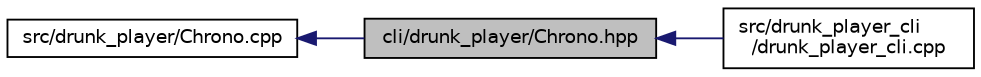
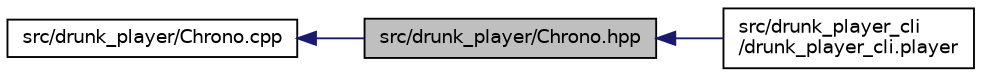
  digraph {
    rankdir=LR
    node [color=black fillcolor=white fontname=Helvetica fontsize=10 shape=record style=filled]
    edge [color=midnightblue dir=back fontname=Helvetica fontsize=10 labelfontname=Helvetica labelfontsize=10 style=solid]
-   n1 [fillcolor=grey75 fontcolor=black height=0.2 label="cli/drunk_player/Chrono.hpp" width=0.4]
-   n2 [height=0.2 label="src/drunk_player_cli\l/drunk_player_cli.cpp" width=0.4]
+   n1 [fillcolor=grey75 fontcolor=black height=0.2 label="src/drunk_player/Chrono.hpp" width=0.4]
+   n2 [height=0.2 label="src/drunk_player_cli\l/drunk_player_cli.player" width=0.4]
    n3 [height=0.2 label="src/drunk_player/Chrono.cpp" width=0.4]
    n1 -> n2
    n3 -> n1
  }
